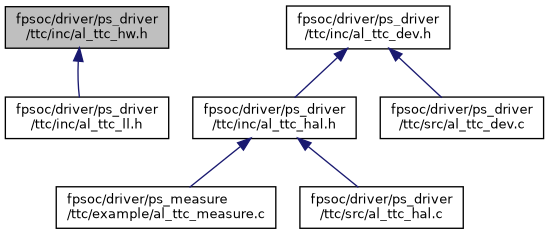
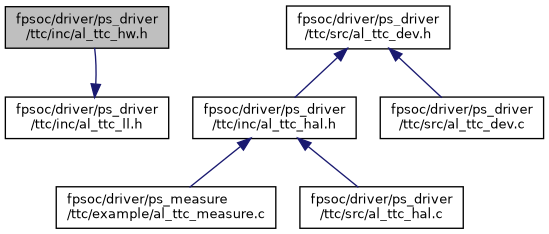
  digraph {
    node [color=black fillcolor=white fontname=Helvetica fontsize=10 shape=record style=filled]
    edge [color=midnightblue dir=back fontname=Helvetica fontsize=10 labelfontname=Helvetica labelfontsize=10 style=solid]
    n1 [fillcolor=grey75 fontcolor=black height=0.2 label="fpsoc/driver/ps_driver\l/ttc/inc/al_ttc_hw.h" width=0.4]
    n2 [height=0.2 label="fpsoc/driver/ps_driver\l/ttc/inc/al_ttc_ll.h" width=0.4]
-   n3 [height=0.2 label="fpsoc/driver/ps_driver\l/ttc/inc/al_ttc_dev.h" width=0.4]
+   n3 [height=0.2 label="fpsoc/driver/ps_driver\l/ttc/src/al_ttc_dev.h" width=0.4]
    n4 [height=0.2 label="fpsoc/driver/ps_driver\l/ttc/inc/al_ttc_hal.h" width=0.4]
    n5 [height=0.2 label="fpsoc/driver/ps_driver\l/ttc/src/al_ttc_dev.c" width=0.4]
    n6 [height=0.2 label="fpsoc/driver/ps_measure\l/ttc/example/al_ttc_measure.c" width=0.4]
    n7 [height=0.2 label="fpsoc/driver/ps_driver\l/ttc/src/al_ttc_hal.c" width=0.4]
-   n1 -> n2
+   n2 -> n1
    n3 -> n4
    n3 -> n5
    n4 -> n6
    n4 -> n7
  }
